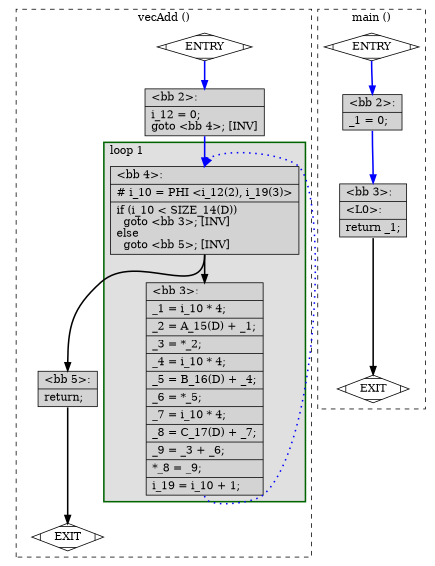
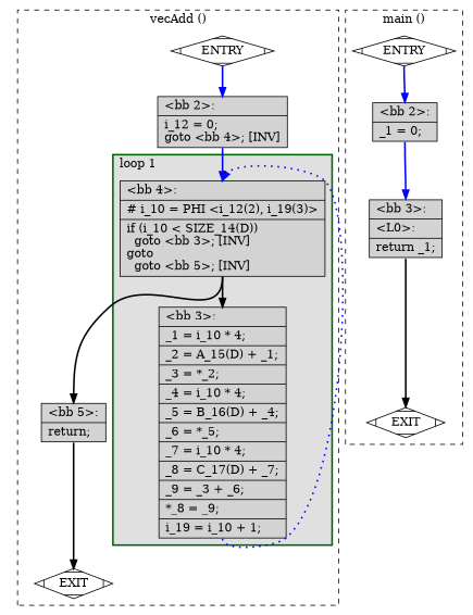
  digraph {
    node [fillcolor=lightgrey shape=record style=filled]
    edge [color=blue constraint=true headport=n style="solid,bold" tailport=s weight=10]
-   n1 [label="{\<bb\ 4\>:\l|#\ i_10\ =\ PHI\ \<i_12(2),\ i_19(3)\>\l|if\ (i_10\ \<\ SIZE_14(D))\l\ \ goto\ \<bb\ 3\>;\ [INV]\lelse\l\ \ goto\ \<bb\ 5\>;\ [INV]\l}"]
+   n1 [label="{\<bb\ 4\>:\l|#\ i_10\ =\ PHI\ \<i_12(2),\ i_19(3)\>\l|if\ (i_10\ \<\ SIZE_14(D))\l\ \ goto\ \<bb\ 3\>;\ [INV]\lgoto\l\ \ goto\ \<bb\ 5\>;\ [INV]\l}"]
    n2 [label="{\<bb\ 3\>:\l|_1\ =\ i_10\ *\ 4;\l|_2\ =\ A_15(D)\ +\ _1;\l|_3\ =\ *_2;\l|_4\ =\ i_10\ *\ 4;\l|_5\ =\ B_16(D)\ +\ _4;\l|_6\ =\ *_5;\l|_7\ =\ i_10\ *\ 4;\l|_8\ =\ C_17(D)\ +\ _7;\l|_9\ =\ _3\ +\ _6;\l|*_8\ =\ _9;\l|i_19\ =\ i_10\ +\ 1;\l}"]
    n3 [label="{\<bb\ 5\>:\l|return;\l}"]
    n4 [fillcolor=white label=ENTRY shape=Mdiamond]
    n5 [fillcolor=white label=EXIT shape=Mdiamond]
    n6 [label="{\<bb\ 2\>:\l|i_12\ =\ 0;\lgoto\ \<bb\ 4\>;\ [INV]\l}"]
    n7 [fillcolor=white label=ENTRY shape=Mdiamond]
    n8 [fillcolor=white label=EXIT shape=Mdiamond]
    n9 [label="{\<bb\ 2\>:\l|_1\ =\ 0;\l}"]
    n10 [label="{\<bb\ 3\>:\l|\<L0\>:\l|return\ _1;\l}"]
    subgraph cluster_1 {
      color=black
      label="vecAdd ()"
      style=dashed
      n3
      n4
      n5
      n6
      subgraph cluster_2 {
        color=darkgreen
        fillcolor=grey88
        label="loop 1"
        labeljust=l
        penwidth=2
        style=filled
        n1
        n2
      }
    }
    subgraph cluster_3 {
      color=black
      label="main ()"
      style=dashed
      n7
      n8
      n9
      n10
    }
    n1 -> n2 [color=black]
    n1 -> n3 [color=black]
    n2 -> n1 [constraint=false style="dotted,bold"]
    n3 -> n5 [color=black]
    n4 -> n5 [style=invis color="" weight=""]
    n4 -> n6 [weight=100]
    n6 -> n1 [weight=100]
    n7 -> n8 [style=invis color="" weight=""]
    n7 -> n9 [weight=100]
    n9 -> n10 [weight=100]
    n10 -> n8 [color=black]
  }
